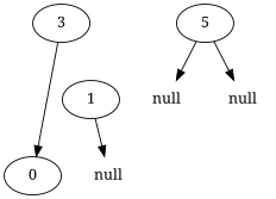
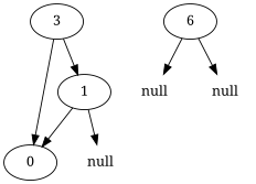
  digraph {
    fontname="Noto Serif"
    node [fontname="Noto Serif"]
    edge [fontname="Noto Serif"]
    n1 [label=0]
    n2 [label=1]
    n3 [label=null shape=plaintext]
    n4 [label=3]
-   n5 [label=5]
+   n5 [label=6]
    n6 [label=null shape=plaintext]
    n7 [label=null shape=plaintext]
+   n2 -> n1
    n2 -> n3
    n4 -> n1
+   n4 -> n2
    n5 -> n6
    n5 -> n7
  }
